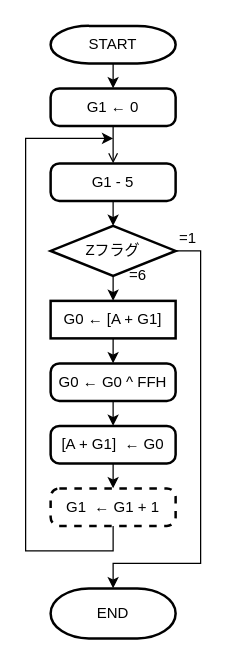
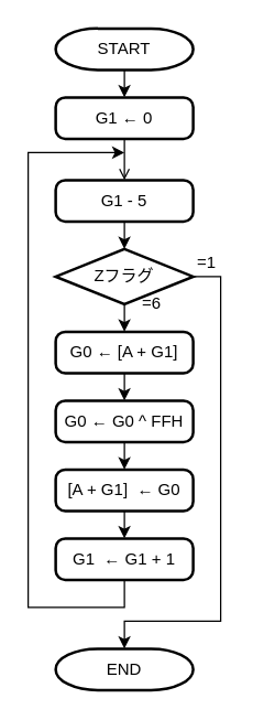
  <mxCell id="0" />
  <mxCell id="1" parent="0" />
  <mxCell id="2" style="edgeStyle=orthogonalEdgeStyle;rounded=0;orthogonalLoop=1;jettySize=auto;html=1;exitX=0.5;exitY=1;exitDx=0;exitDy=0;exitPerimeter=0;entryX=0.5;entryY=0;entryDx=0;entryDy=0;" edge="1" parent="1" source="3" target="5"><mxGeometry relative="1" as="geometry" /></mxCell>
  <mxCell id="3" value="START" style="strokeWidth=2;html=1;shape=mxgraph.flowchart.terminator;whiteSpace=wrap;" vertex="1" parent="1"><mxGeometry x="40" y="20" width="100" height="30" as="geometry" /></mxCell>
  <mxCell id="4" style="edgeStyle=orthogonalEdgeStyle;rounded=0;orthogonalLoop=1;jettySize=auto;html=1;exitX=0.5;exitY=1;exitDx=0;exitDy=0;entryX=0.5;entryY=0;entryDx=0;entryDy=0;endArrow=open;" edge="1" parent="1" source="5" target="7"><mxGeometry relative="1" as="geometry" /></mxCell>
  <mxCell id="5" value="G1 ← 0" style="rounded=1;whiteSpace=wrap;html=1;absoluteArcSize=1;arcSize=14;strokeWidth=2;" vertex="1" parent="1"><mxGeometry x="40" y="70" width="100" height="30" as="geometry" /></mxCell>
  <mxCell id="6" style="edgeStyle=orthogonalEdgeStyle;rounded=0;orthogonalLoop=1;jettySize=auto;html=1;exitX=0.5;exitY=1;exitDx=0;exitDy=0;entryX=0.5;entryY=0;entryDx=0;entryDy=0;entryPerimeter=0;" edge="1" parent="1" source="7" target="10"><mxGeometry relative="1" as="geometry" /></mxCell>
  <mxCell id="7" value="G1 - 5" style="rounded=1;whiteSpace=wrap;html=1;absoluteArcSize=1;arcSize=14;strokeWidth=2;" vertex="1" parent="1"><mxGeometry x="40" y="130" width="100" height="30" as="geometry" /></mxCell>
  <mxCell id="8" style="edgeStyle=orthogonalEdgeStyle;rounded=0;orthogonalLoop=1;jettySize=auto;html=1;exitX=0.5;exitY=1;exitDx=0;exitDy=0;exitPerimeter=0;entryX=0.5;entryY=0;entryDx=0;entryDy=0;" edge="1" parent="1" source="10" target="12"><mxGeometry relative="1" as="geometry" /></mxCell>
  <mxCell id="9" style="edgeStyle=orthogonalEdgeStyle;rounded=0;orthogonalLoop=1;jettySize=auto;html=1;exitX=1;exitY=0.5;exitDx=0;exitDy=0;exitPerimeter=0;entryX=0.5;entryY=0;entryDx=0;entryDy=0;entryPerimeter=0;" edge="1" parent="1" source="10" target="19"><mxGeometry relative="1" as="geometry"><Array as="points"><mxPoint x="160" y="200" /><mxPoint x="160" y="450" /><mxPoint x="90" y="450" /></Array></mxGeometry></mxCell>
  <mxCell id="10" value="Zフラグ" style="strokeWidth=2;html=1;shape=mxgraph.flowchart.decision;whiteSpace=wrap;" vertex="1" parent="1"><mxGeometry x="40" y="180" width="100" height="40" as="geometry" /></mxCell>
  <mxCell id="11" style="edgeStyle=orthogonalEdgeStyle;rounded=0;orthogonalLoop=1;jettySize=auto;html=1;exitX=0.5;exitY=1;exitDx=0;exitDy=0;entryX=0.5;entryY=0;entryDx=0;entryDy=0;" edge="1" parent="1" source="12" target="14"><mxGeometry relative="1" as="geometry" /></mxCell>
- <mxCell id="12" value="G0 ← [A + G1]" style="whiteSpace=wrap;html=1;absoluteArcSize=1;arcSize=14;strokeWidth=2;rounded=0;" vertex="1" parent="1"><mxGeometry x="40" y="240" width="100" height="30" as="geometry" /></mxCell>
+ <mxCell id="12" value="G0 ← [A + G1]" style="rounded=1;whiteSpace=wrap;html=1;absoluteArcSize=1;arcSize=14;strokeWidth=2;" vertex="1" parent="1"><mxGeometry x="40" y="240" width="100" height="30" as="geometry" /></mxCell>
  <mxCell id="13" style="edgeStyle=orthogonalEdgeStyle;rounded=0;orthogonalLoop=1;jettySize=auto;html=1;exitX=0.5;exitY=1;exitDx=0;exitDy=0;entryX=0.5;entryY=0;entryDx=0;entryDy=0;" edge="1" parent="1" source="14" target="16"><mxGeometry relative="1" as="geometry" /></mxCell>
  <mxCell id="14" value="G0 ← G0 ^ FFH" style="rounded=1;whiteSpace=wrap;html=1;absoluteArcSize=1;arcSize=14;strokeWidth=2;" vertex="1" parent="1"><mxGeometry x="40" y="290" width="100" height="30" as="geometry" /></mxCell>
  <mxCell id="15" style="edgeStyle=orthogonalEdgeStyle;rounded=0;orthogonalLoop=1;jettySize=auto;html=1;exitX=0.5;exitY=1;exitDx=0;exitDy=0;entryX=0.5;entryY=0;entryDx=0;entryDy=0;" edge="1" parent="1" source="16" target="18"><mxGeometry relative="1" as="geometry" /></mxCell>
  <mxCell id="16" value="[A + G1]&amp;nbsp; ← G0" style="rounded=1;whiteSpace=wrap;html=1;absoluteArcSize=1;arcSize=14;strokeWidth=2;" vertex="1" parent="1"><mxGeometry x="40" y="340" width="100" height="30" as="geometry" /></mxCell>
  <mxCell id="17" style="edgeStyle=orthogonalEdgeStyle;rounded=0;orthogonalLoop=1;jettySize=auto;html=1;exitX=0.5;exitY=1;exitDx=0;exitDy=0;" edge="1" parent="1" source="18"><mxGeometry relative="1" as="geometry"><mxPoint x="90" y="110" as="targetPoint" /><Array as="points"><mxPoint x="90" y="440" /><mxPoint x="20" y="440" /><mxPoint x="20" y="110" /></Array></mxGeometry></mxCell>
- <mxCell id="18" value="G1&amp;nbsp; ← G1 + 1" style="rounded=1;whiteSpace=wrap;html=1;absoluteArcSize=1;arcSize=14;strokeWidth=2;dashed=1;" vertex="1" parent="1"><mxGeometry x="40" y="390" width="100" height="30" as="geometry" /></mxCell>
- <mxCell id="19" value="END" style="strokeWidth=2;html=1;shape=mxgraph.flowchart.terminator;whiteSpace=wrap;" vertex="1" parent="1"><mxGeometry x="40" y="470" width="100" height="40" as="geometry" /></mxCell>
+ <mxCell id="18" value="G1&amp;nbsp; ← G1 + 1" style="rounded=1;whiteSpace=wrap;html=1;absoluteArcSize=1;arcSize=14;strokeWidth=2;" vertex="1" parent="1"><mxGeometry x="40" y="390" width="100" height="30" as="geometry" /></mxCell>
+ <mxCell id="19" value="END" style="strokeWidth=2;html=1;shape=mxgraph.flowchart.terminator;whiteSpace=wrap;" vertex="1" parent="1"><mxGeometry x="40" y="470" width="100" height="30" as="geometry" /></mxCell>
  <mxCell id="20" value="=6" style="text;html=1;strokeColor=none;fillColor=none;align=center;verticalAlign=middle;whiteSpace=wrap;rounded=0;" vertex="1" parent="1"><mxGeometry x="90" y="210" width="40" height="20" as="geometry" /></mxCell>
  <mxCell id="21" value="=1" style="text;html=1;strokeColor=none;fillColor=none;align=center;verticalAlign=middle;whiteSpace=wrap;rounded=0;" vertex="1" parent="1"><mxGeometry x="130" y="180" width="40" height="20" as="geometry" /></mxCell>
